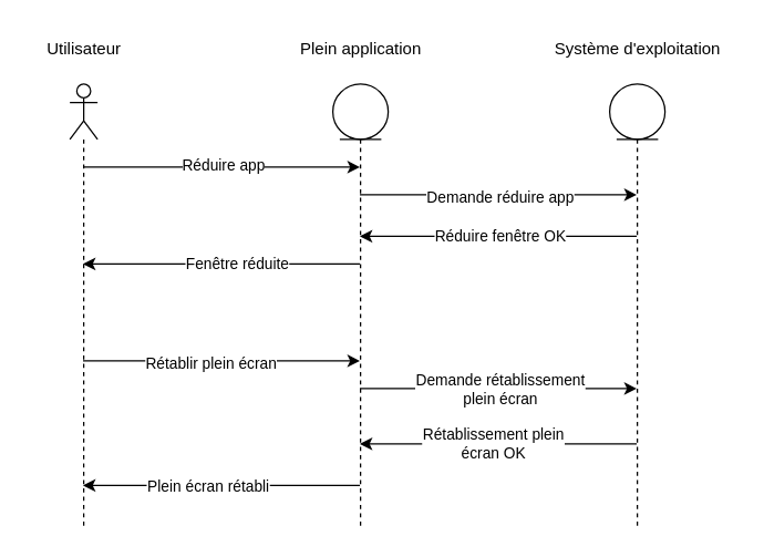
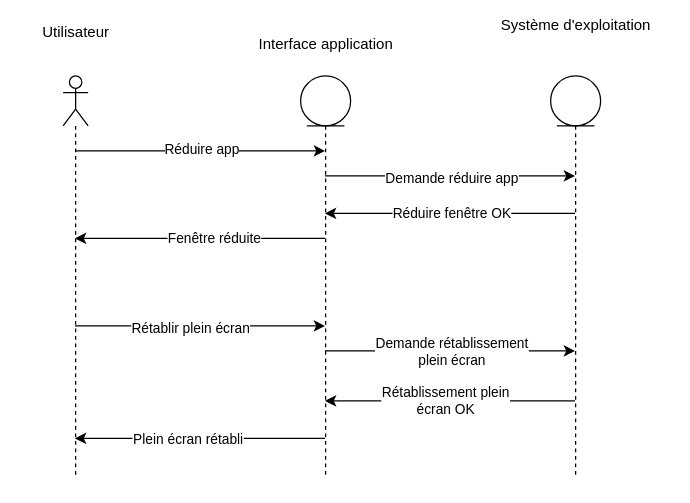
  <mxCell id="0" />
  <mxCell id="1" parent="0" />
  <mxCell id="2" value="" style="shape=umlLifeline;participant=umlActor;perimeter=lifelinePerimeter;whiteSpace=wrap;html=1;container=1;collapsible=0;recursiveResize=0;verticalAlign=top;spacingTop=36;outlineConnect=0;" vertex="1" parent="1"><mxGeometry x="50" y="60" width="20" height="320" as="geometry" /></mxCell>
- <mxCell id="3" value="Utilisateur" style="text;html=1;align=center;verticalAlign=middle;resizable=0;points=[];autosize=1;strokeColor=none;fillColor=none;" vertex="1" parent="1"><mxGeometry x="20" y="20" width="80" height="30" as="geometry" /></mxCell>
+ <mxCell id="3" value="Utilisateur" style="text;html=1;align=center;verticalAlign=middle;resizable=0;points=[];autosize=1;strokeColor=none;fillColor=none;" vertex="1" parent="1"><mxGeometry x="20" y="10" width="80" height="30" as="geometry" /></mxCell>
  <mxCell id="4" value="" style="shape=umlLifeline;participant=umlEntity;perimeter=lifelinePerimeter;whiteSpace=wrap;html=1;container=1;collapsible=0;recursiveResize=0;verticalAlign=top;spacingTop=36;outlineConnect=0;" vertex="1" parent="1"><mxGeometry x="240" y="60" width="40" height="320" as="geometry" /></mxCell>
- <mxCell id="5" value="Plein application" style="text;html=1;align=center;verticalAlign=middle;resizable=0;points=[];autosize=1;strokeColor=none;fillColor=none;" vertex="1" parent="1"><mxGeometry x="195" y="20" width="130" height="30" as="geometry" /></mxCell>
+ <mxCell id="5" value="Interface application" style="text;html=1;align=center;verticalAlign=middle;resizable=0;points=[];autosize=1;strokeColor=none;fillColor=none;" vertex="1" parent="1"><mxGeometry x="195" y="20" width="130" height="30" as="geometry" /></mxCell>
  <mxCell id="6" value="" style="shape=umlLifeline;participant=umlEntity;perimeter=lifelinePerimeter;whiteSpace=wrap;html=1;container=1;collapsible=0;recursiveResize=0;verticalAlign=top;spacingTop=36;outlineConnect=0;" vertex="1" parent="1"><mxGeometry x="440" y="60" width="40" height="320" as="geometry" /></mxCell>
- <mxCell id="7" value="Système d'exploitation" style="text;html=1;align=center;verticalAlign=middle;resizable=0;points=[];autosize=1;strokeColor=none;fillColor=none;" vertex="1" parent="1"><mxGeometry x="390" y="20" width="140" height="30" as="geometry" /></mxCell>
+ <mxCell id="7" value="Système d'exploitation" style="text;html=1;align=center;verticalAlign=middle;resizable=0;points=[];autosize=1;strokeColor=none;fillColor=none;" vertex="1" parent="1"><mxGeometry x="390" y="5" width="140" height="30" as="geometry" /></mxCell>
  <mxCell id="8" value="" style="endArrow=classic;html=1;rounded=0;" edge="1" parent="1"><mxGeometry width="50" height="50" relative="1" as="geometry"><mxPoint x="59.5" y="120" as="sourcePoint" /><mxPoint x="259.5" y="120" as="targetPoint" /><Array as="points"><mxPoint x="160" y="120" /></Array></mxGeometry></mxCell>
  <mxCell id="9" value="Réduire app" style="edgeLabel;html=1;align=center;verticalAlign=middle;resizable=0;points=[];" connectable="0" vertex="1" parent="8"><mxGeometry x="-0.199" y="2" relative="1" as="geometry"><mxPoint x="21" as="offset" /></mxGeometry></mxCell>
  <mxCell id="10" value="" style="endArrow=classic;html=1;rounded=0;" edge="1" parent="1" source="4" target="6"><mxGeometry width="50" height="50" relative="1" as="geometry"><mxPoint x="370" y="260" as="sourcePoint" /><mxPoint x="420" y="210" as="targetPoint" /><Array as="points"><mxPoint x="370" y="140" /></Array></mxGeometry></mxCell>
  <mxCell id="11" value="Demande réduire app" style="edgeLabel;html=1;align=center;verticalAlign=middle;resizable=0;points=[];" connectable="0" vertex="1" parent="10"><mxGeometry x="-0.109" y="-1" relative="1" as="geometry"><mxPoint x="12" as="offset" /></mxGeometry></mxCell>
  <mxCell id="12" value="" style="endArrow=classic;html=1;rounded=0;" edge="1" parent="1" source="6" target="4"><mxGeometry width="50" height="50" relative="1" as="geometry"><mxPoint x="370" y="260" as="sourcePoint" /><mxPoint x="420" y="210" as="targetPoint" /><Array as="points"><mxPoint x="360" y="170" /></Array></mxGeometry></mxCell>
  <mxCell id="13" value="Réduire fenêtre OK" style="edgeLabel;html=1;align=center;verticalAlign=middle;resizable=0;points=[];" connectable="0" vertex="1" parent="12"><mxGeometry x="0.179" y="-1" relative="1" as="geometry"><mxPoint x="19" as="offset" /></mxGeometry></mxCell>
  <mxCell id="14" value="" style="endArrow=classic;html=1;rounded=0;" edge="1" parent="1" source="4" target="2"><mxGeometry width="50" height="50" relative="1" as="geometry"><mxPoint x="370" y="260" as="sourcePoint" /><mxPoint x="420" y="210" as="targetPoint" /><Array as="points"><mxPoint x="160" y="190" /></Array></mxGeometry></mxCell>
  <mxCell id="15" value="Fenêtre réduite" style="edgeLabel;html=1;align=center;verticalAlign=middle;resizable=0;points=[];" connectable="0" vertex="1" parent="14"><mxGeometry x="0.089" y="-1" relative="1" as="geometry"><mxPoint x="20" as="offset" /></mxGeometry></mxCell>
  <mxCell id="16" value="" style="endArrow=classic;html=1;rounded=0;" edge="1" parent="1" source="2" target="4"><mxGeometry width="50" height="50" relative="1" as="geometry"><mxPoint x="370" y="260" as="sourcePoint" /><mxPoint x="420" y="210" as="targetPoint" /><Array as="points"><mxPoint x="170" y="260" /></Array></mxGeometry></mxCell>
  <mxCell id="17" value="Rétablir plein écran" style="edgeLabel;html=1;align=center;verticalAlign=middle;resizable=0;points=[];" connectable="0" vertex="1" parent="16"><mxGeometry x="-0.079" y="-1" relative="1" as="geometry"><mxPoint as="offset" /></mxGeometry></mxCell>
  <mxCell id="18" value="" style="endArrow=classic;html=1;rounded=0;" edge="1" parent="1" source="6" target="4"><mxGeometry width="50" height="50" relative="1" as="geometry"><mxPoint x="370" y="260" as="sourcePoint" /><mxPoint x="420" y="210" as="targetPoint" /><Array as="points"><mxPoint x="370" y="320" /></Array></mxGeometry></mxCell>
  <mxCell id="19" value="Rétablissement plein&lt;br&gt;écran OK" style="edgeLabel;html=1;align=center;verticalAlign=middle;resizable=0;points=[];" connectable="0" vertex="1" parent="18"><mxGeometry x="0.039" y="-1" relative="1" as="geometry"><mxPoint as="offset" /></mxGeometry></mxCell>
  <mxCell id="20" value="" style="endArrow=classic;html=1;rounded=0;" edge="1" parent="1" source="4" target="6"><mxGeometry width="50" height="50" relative="1" as="geometry"><mxPoint x="370" y="260" as="sourcePoint" /><mxPoint x="420" y="210" as="targetPoint" /><Array as="points"><mxPoint x="360" y="280" /></Array></mxGeometry></mxCell>
  <mxCell id="21" value="Demande rétablissement&lt;br&gt;plein écran" style="edgeLabel;html=1;align=center;verticalAlign=middle;resizable=0;points=[];" connectable="0" vertex="1" parent="20"><mxGeometry x="-0.229" y="1" relative="1" as="geometry"><mxPoint x="24" y="1" as="offset" /></mxGeometry></mxCell>
  <mxCell id="22" value="" style="endArrow=classic;html=1;rounded=0;" edge="1" parent="1" source="4" target="2"><mxGeometry width="50" height="50" relative="1" as="geometry"><mxPoint x="370" y="250" as="sourcePoint" /><mxPoint x="420" y="200" as="targetPoint" /><Array as="points"><mxPoint x="170" y="350" /></Array></mxGeometry></mxCell>
  <mxCell id="23" value="Plein écran rétabli" style="edgeLabel;html=1;align=center;verticalAlign=middle;resizable=0;points=[];" connectable="0" vertex="1" parent="22"><mxGeometry x="0.099" relative="1" as="geometry"><mxPoint as="offset" /></mxGeometry></mxCell>
